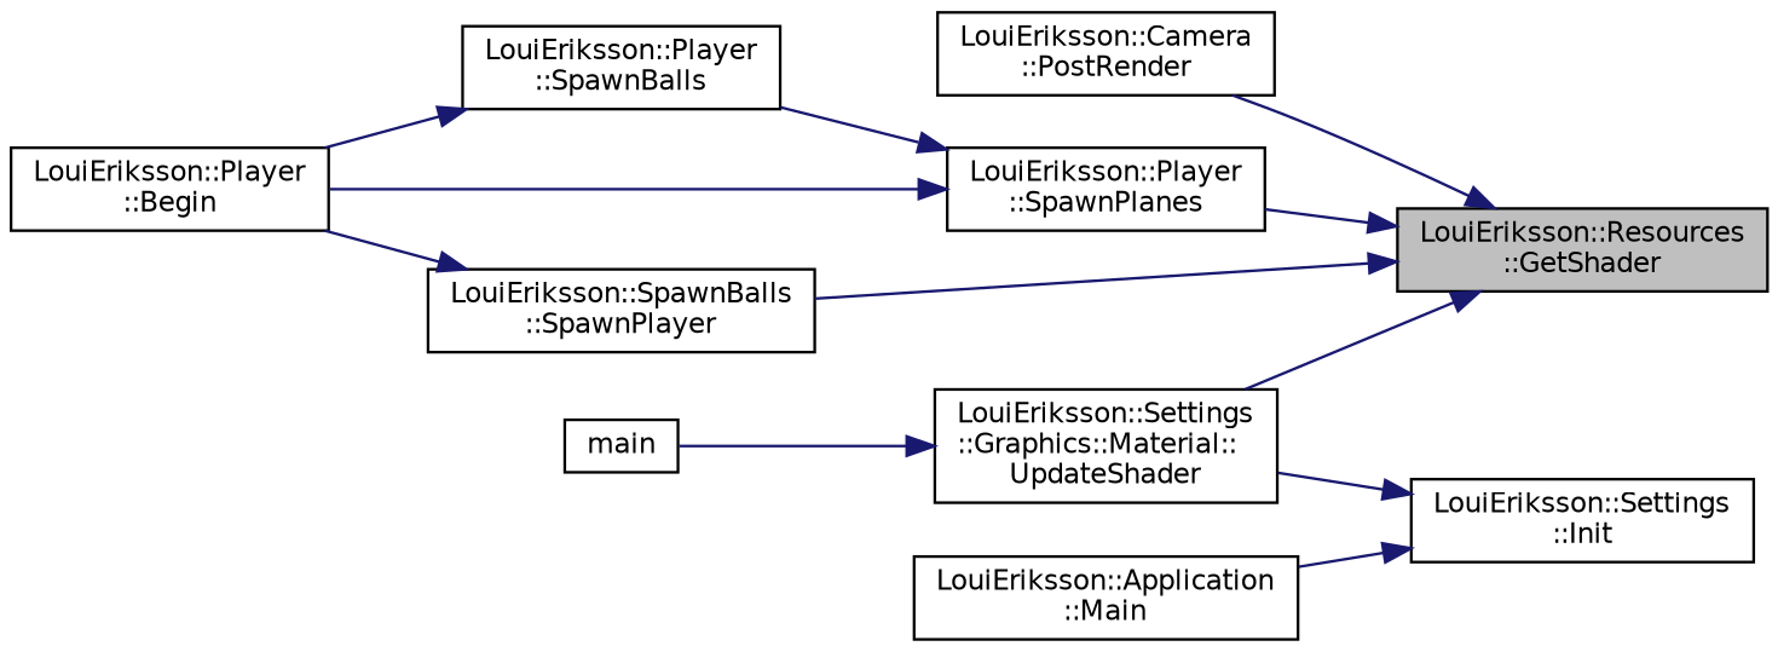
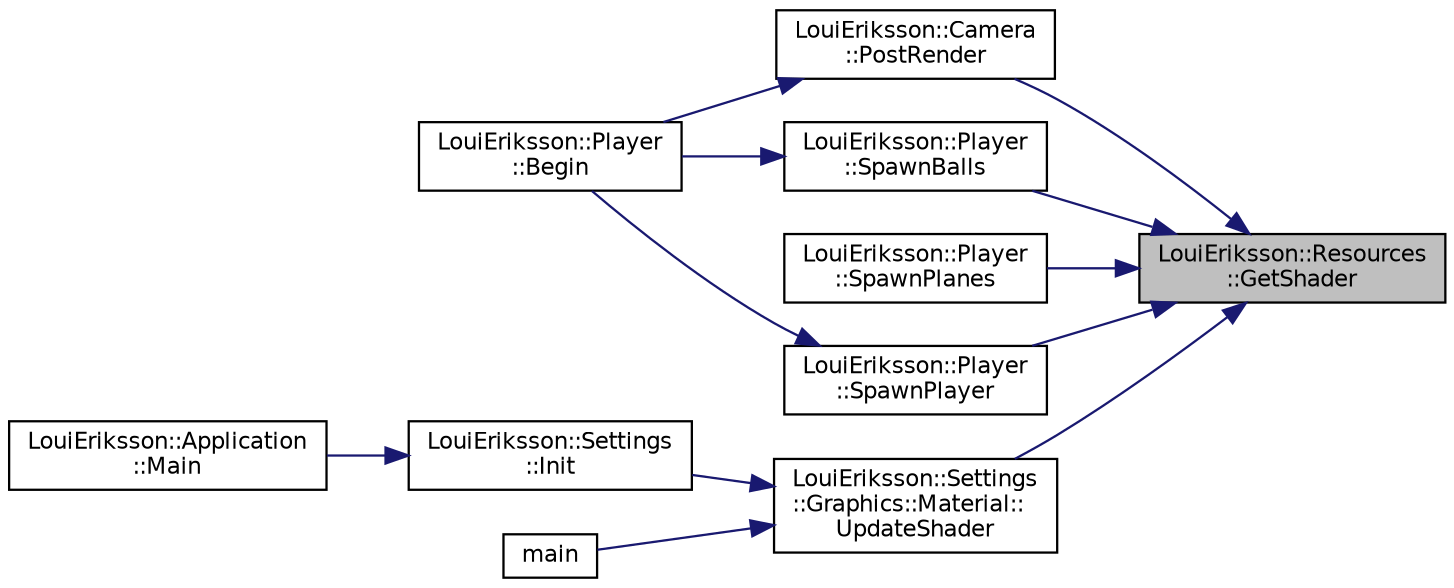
  digraph {
    rankdir=RL
    node [color=black fillcolor=white fontname=Helvetica fontsize=10 shape=record style=filled]
    edge [color=midnightblue dir=back fontname=Helvetica fontsize=10 labelfontname=Helvetica labelfontsize=10 style=solid]
    n1 [fillcolor=grey75 fontcolor=black height=0.2 label="LouiEriksson::Resources\l::GetShader" width=0.4]
    n2 [height=0.2 label="LouiEriksson::Camera\l::PostRender" width=0.4]
    n3 [height=0.2 label="LouiEriksson::Player\l::SpawnBalls" width=0.4]
    n4 [height=0.2 label="LouiEriksson::Player\l::SpawnPlanes" width=0.4]
-   n5 [height=0.2 label="LouiEriksson::SpawnBalls\l::SpawnPlayer" width=0.4]
+   n5 [height=0.2 label="LouiEriksson::Player\l::SpawnPlayer" width=0.4]
    n6 [height=0.2 label="LouiEriksson::Settings\l::Graphics::Material::\lUpdateShader" width=0.4]
    n7 [height=0.2 label="LouiEriksson::Player\l::Begin" width=0.4]
    n8 [height=0.2 label="LouiEriksson::Settings\l::Init" width=0.4]
    n9 [height=0.2 label=main width=0.4]
    n10 [height=0.2 label="LouiEriksson::Application\l::Main" width=0.4]
    n1 -> n2
-   n4 -> n3
+   n1 -> n3
    n1 -> n4
    n1 -> n5
    n1 -> n6
    n3 -> n7
-   n4 -> n7
+   n2 -> n7
    n5 -> n7
-   n8 -> n6
+   n6 -> n8
    n6 -> n9
    n8 -> n10
  }
